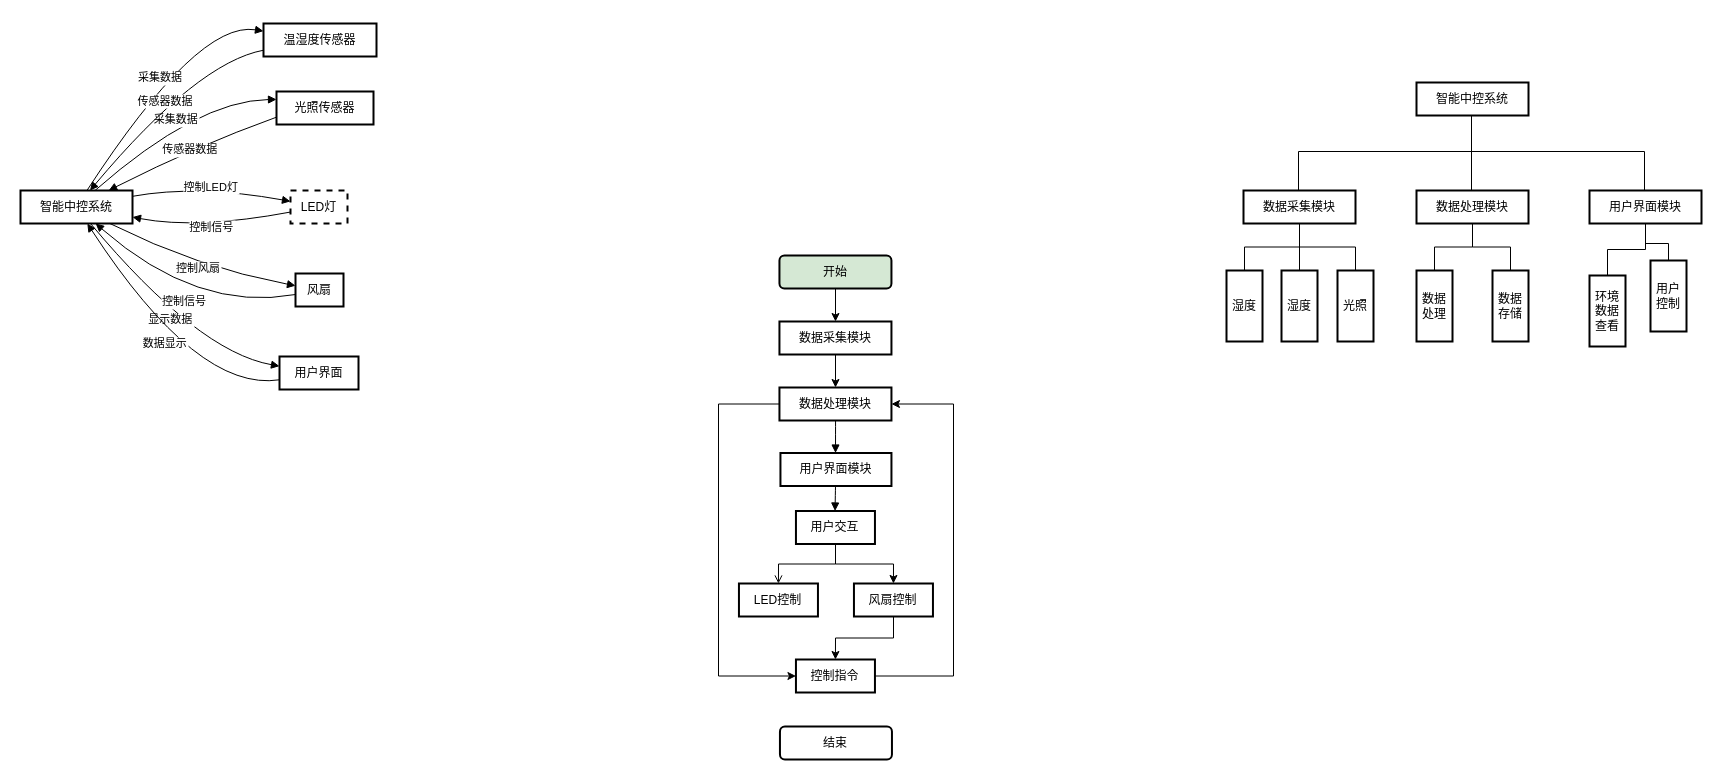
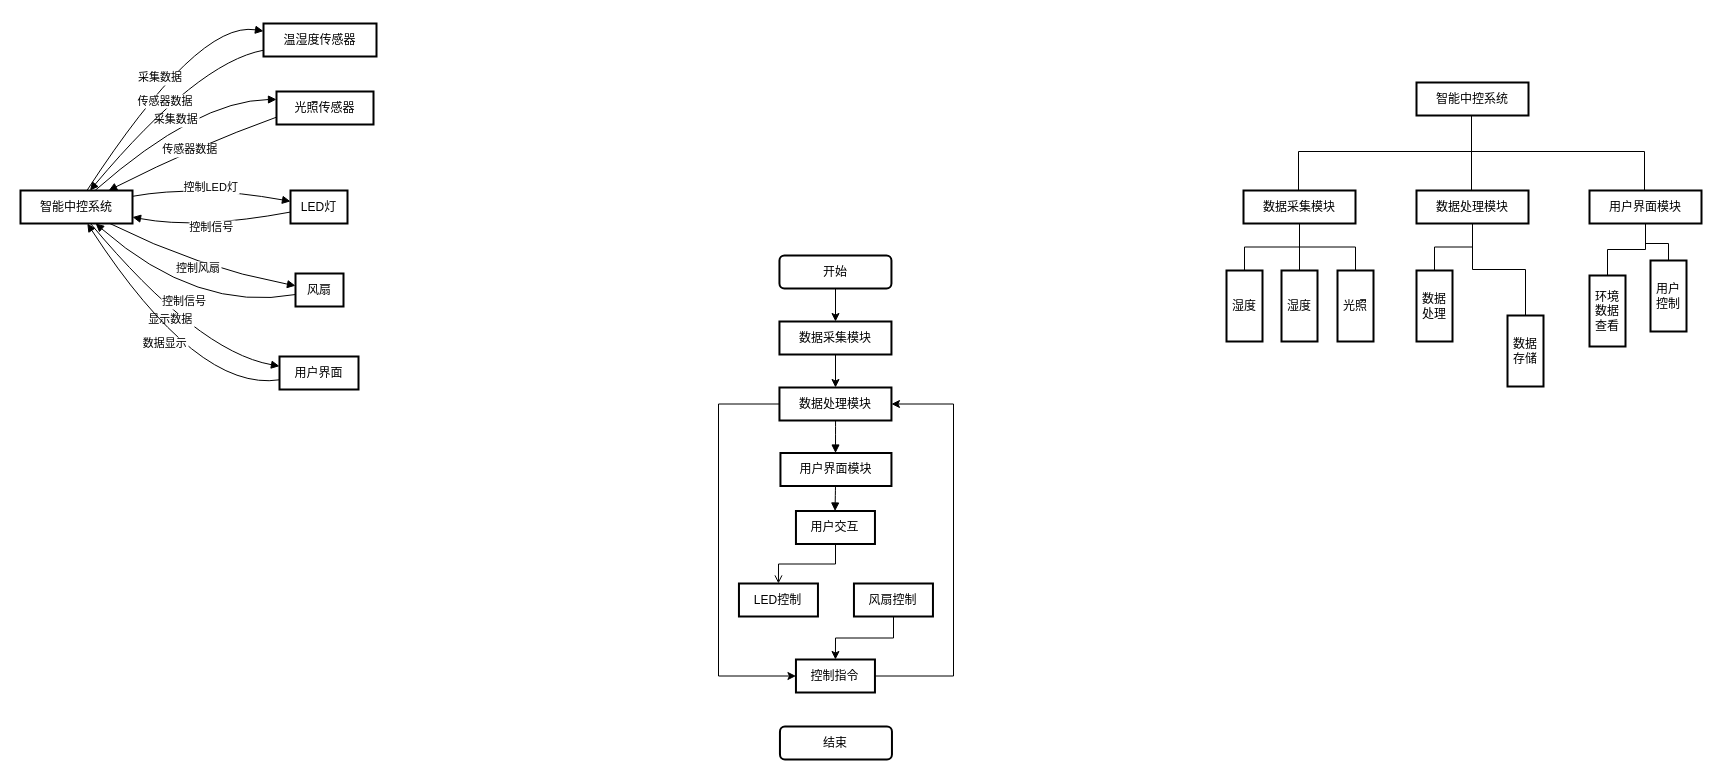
  <mxCell id="0" />
  <mxCell id="1" parent="0" />
  <mxCell id="2" value="智能中控系统" style="whiteSpace=wrap;strokeWidth=2;" parent="1" vertex="1"><mxGeometry x="20" y="190" width="112" height="33" as="geometry" /></mxCell>
  <mxCell id="3" value="温湿度传感器" style="whiteSpace=wrap;strokeWidth=2;" parent="1" vertex="1"><mxGeometry x="263" y="23" width="113" height="33" as="geometry" /></mxCell>
  <mxCell id="4" value="光照传感器" style="whiteSpace=wrap;strokeWidth=2;" parent="1" vertex="1"><mxGeometry x="276" y="91" width="97" height="33" as="geometry" /></mxCell>
- <mxCell id="5" value="LED灯" style="whiteSpace=wrap;strokeWidth=2;dashed=1;" parent="1" vertex="1"><mxGeometry x="290" y="190" width="57" height="33" as="geometry" /></mxCell>
+ <mxCell id="5" value="LED灯" style="whiteSpace=wrap;strokeWidth=2;" parent="1" vertex="1"><mxGeometry x="290" y="190" width="57" height="33" as="geometry" /></mxCell>
  <mxCell id="6" value="风扇" style="whiteSpace=wrap;strokeWidth=2;" parent="1" vertex="1"><mxGeometry x="295" y="273" width="48" height="33" as="geometry" /></mxCell>
  <mxCell id="7" value="用户界面" style="whiteSpace=wrap;strokeWidth=2;" parent="1" vertex="1"><mxGeometry x="279" y="356" width="79" height="33" as="geometry" /></mxCell>
  <mxCell id="8" value="采集数据" style="curved=1;startArrow=none;endArrow=block;exitX=0.596;exitY=-0.015;entryX=-0.004;entryY=0.228;rounded=0;" parent="1" source="2" target="3" edge="1"><mxGeometry relative="1" as="geometry"><Array as="points"><mxPoint x="197" y="20" /></Array></mxGeometry></mxCell>
  <mxCell id="9" value="采集数据" style="curved=1;startArrow=none;endArrow=block;exitX=0.67;exitY=-0.015;entryX=-0.004;entryY=0.238;rounded=0;" parent="1" source="2" target="4" edge="1"><mxGeometry relative="1" as="geometry"><Array as="points"><mxPoint x="197" y="100" /></Array></mxGeometry></mxCell>
  <mxCell id="10" value="控制LED灯" style="curved=1;startArrow=none;endArrow=block;exitX=0.998;exitY=0.177;entryX=0.003;entryY=0.33;rounded=0;" parent="1" source="2" target="5" edge="1"><mxGeometry relative="1" as="geometry"><Array as="points"><mxPoint x="197" y="184" /></Array></mxGeometry></mxCell>
  <mxCell id="11" value="控制风扇" style="curved=1;startArrow=none;endArrow=block;exitX=0.796;exitY=0.997;entryX=1.192e-7;entryY=0.369;rounded=0;" parent="1" source="2" target="6" edge="1"><mxGeometry relative="1" as="geometry"><Array as="points"><mxPoint x="197" y="267" /></Array></mxGeometry></mxCell>
  <mxCell id="12" value="显示数据" style="curved=1;startArrow=none;endArrow=block;exitX=0.624;exitY=0.997;entryX=0.005;entryY=0.294;rounded=0;" parent="1" source="2" target="7" edge="1"><mxGeometry relative="1" as="geometry"><Array as="points"><mxPoint x="197" y="351" /></Array></mxGeometry></mxCell>
  <mxCell id="13" value="传感器数据" style="curved=1;startArrow=none;endArrow=block;exitX=-0.004;exitY=0.812;entryX=0.624;entryY=-0.015;rounded=0;" parent="1" source="3" target="2" edge="1"><mxGeometry relative="1" as="geometry"><Array as="points"><mxPoint x="197" y="62" /></Array></mxGeometry></mxCell>
  <mxCell id="14" value="传感器数据" style="curved=1;startArrow=none;endArrow=block;exitX=-0.004;exitY=0.78;entryX=0.796;entryY=-0.015;rounded=0;" parent="1" source="4" target="2" edge="1"><mxGeometry relative="1" as="geometry"><Array as="points"><mxPoint x="197" y="145" /></Array></mxGeometry></mxCell>
  <mxCell id="15" value="数据显示" style="curved=1;startArrow=none;endArrow=block;exitX=0.005;exitY=0.704;entryX=0.596;entryY=0.997;rounded=0;" parent="1" source="7" target="2" edge="1"><mxGeometry relative="1" as="geometry"><Array as="points"><mxPoint x="197" y="392" /></Array></mxGeometry></mxCell>
  <mxCell id="16" value="控制信号" style="curved=1;startArrow=none;endArrow=block;exitX=0.003;exitY=0.652;entryX=0.998;entryY=0.805;rounded=0;" parent="1" source="5" target="2" edge="1"><mxGeometry relative="1" as="geometry"><Array as="points"><mxPoint x="197" y="229" /></Array></mxGeometry></mxCell>
  <mxCell id="17" value="控制信号" style="curved=1;startArrow=none;endArrow=block;exitX=1.192e-7;exitY=0.637;entryX=0.67;entryY=0.997;rounded=0;" parent="1" source="6" target="2" edge="1"><mxGeometry relative="1" as="geometry"><Array as="points"><mxPoint x="197" y="312" /></Array></mxGeometry></mxCell>
  <mxCell id="18" style="edgeStyle=orthogonalEdgeStyle;rounded=0;orthogonalLoop=1;jettySize=auto;html=1;endArrow=none;endFill=0;entryX=0.5;entryY=0;entryDx=0;entryDy=0;" parent="1" edge="1"><mxGeometry relative="1" as="geometry"><mxPoint x="1471" y="115" as="sourcePoint" /><mxPoint x="1298" y="190" as="targetPoint" /><Array as="points"><mxPoint x="1471" y="151" /><mxPoint x="1298" y="151" /></Array></mxGeometry></mxCell>
  <mxCell id="19" style="edgeStyle=orthogonalEdgeStyle;rounded=0;orthogonalLoop=1;jettySize=auto;html=1;endArrow=none;endFill=0;" parent="1" edge="1"><mxGeometry relative="1" as="geometry"><mxPoint x="1471" y="115" as="sourcePoint" /><mxPoint x="1471" y="190" as="targetPoint" /></mxGeometry></mxCell>
  <mxCell id="20" style="edgeStyle=orthogonalEdgeStyle;rounded=0;orthogonalLoop=1;jettySize=auto;html=1;endArrow=none;endFill=0;" parent="1" edge="1"><mxGeometry relative="1" as="geometry"><mxPoint x="1471" y="115" as="sourcePoint" /><mxPoint x="1644" y="190" as="targetPoint" /><Array as="points"><mxPoint x="1471" y="151" /><mxPoint x="1644" y="151" /></Array></mxGeometry></mxCell>
  <mxCell id="21" value="智能中控系统" style="whiteSpace=wrap;strokeWidth=2;" parent="1" vertex="1"><mxGeometry x="1416" y="82" width="112" height="33" as="geometry" /></mxCell>
  <mxCell id="22" value="" style="edgeStyle=orthogonalEdgeStyle;rounded=0;orthogonalLoop=1;jettySize=auto;html=1;" edge="1" parent="1" source="23" target="25"><mxGeometry relative="1" as="geometry" /></mxCell>
  <mxCell id="23" value="数据采集模块" style="whiteSpace=wrap;strokeWidth=2;" parent="1" vertex="1"><mxGeometry x="778.95" y="321" width="112" height="33" as="geometry" /></mxCell>
  <mxCell id="24" style="edgeStyle=orthogonalEdgeStyle;rounded=0;orthogonalLoop=1;jettySize=auto;html=1;entryX=0;entryY=0.5;entryDx=0;entryDy=0;" edge="1" parent="1" source="25" target="55"><mxGeometry relative="1" as="geometry"><Array as="points"><mxPoint x="717.95" y="404" /><mxPoint x="717.95" y="676" /></Array></mxGeometry></mxCell>
  <mxCell id="25" value="数据处理模块" style="whiteSpace=wrap;strokeWidth=2;" parent="1" vertex="1"><mxGeometry x="778.95" y="387" width="112" height="33" as="geometry" /></mxCell>
  <mxCell id="26" value="用户界面模块" style="whiteSpace=wrap;strokeWidth=2;" parent="1" vertex="1"><mxGeometry x="779.95" y="452.5" width="111" height="33" as="geometry" /></mxCell>
  <mxCell id="27" style="edgeStyle=orthogonalEdgeStyle;rounded=0;orthogonalLoop=1;jettySize=auto;html=1;entryX=1;entryY=0.5;entryDx=0;entryDy=0;exitX=1;exitY=0.5;exitDx=0;exitDy=0;" edge="1" parent="1" source="55" target="25"><mxGeometry relative="1" as="geometry"><Array as="points"><mxPoint x="952.95" y="676" /><mxPoint x="952.95" y="404" /></Array></mxGeometry></mxCell>
  <mxCell id="28" style="edgeStyle=orthogonalEdgeStyle;rounded=0;orthogonalLoop=1;jettySize=auto;html=1;entryX=0.5;entryY=0;entryDx=0;entryDy=0;endArrow=open;" edge="1" parent="1" source="30" target="52"><mxGeometry relative="1" as="geometry" /></mxCell>
- <mxCell id="29" style="edgeStyle=orthogonalEdgeStyle;rounded=0;orthogonalLoop=1;jettySize=auto;html=1;entryX=0.5;entryY=0;entryDx=0;entryDy=0;" edge="1" parent="1" source="30" target="54"><mxGeometry relative="1" as="geometry" /></mxCell>
  <mxCell id="30" value="用户交互" style="whiteSpace=wrap;strokeWidth=2;" parent="1" vertex="1"><mxGeometry x="795.45" y="510.5" width="79" height="33" as="geometry" /></mxCell>
  <mxCell id="31" value="" style="curved=1;startArrow=none;endArrow=block;exitX=0.501;exitY=1.006;entryX=0.496;entryY=-0.012;rounded=0;" parent="1" source="25" target="26" edge="1"><mxGeometry relative="1" as="geometry"><Array as="points" /></mxGeometry></mxCell>
  <mxCell id="32" value="" style="curved=1;startArrow=none;endArrow=block;exitX=0.496;exitY=1.0;entryX=0.495;entryY=0.012;rounded=0;" parent="1" source="26" target="30" edge="1"><mxGeometry relative="1" as="geometry"><Array as="points" /></mxGeometry></mxCell>
  <mxCell id="33" style="edgeStyle=orthogonalEdgeStyle;rounded=0;orthogonalLoop=1;jettySize=auto;html=1;entryX=0.5;entryY=0;entryDx=0;entryDy=0;endArrow=none;endFill=0;" parent="1" source="36" target="44" edge="1"><mxGeometry relative="1" as="geometry"><mxPoint x="1231" y="270" as="targetPoint" /></mxGeometry></mxCell>
  <mxCell id="34" style="edgeStyle=orthogonalEdgeStyle;rounded=0;orthogonalLoop=1;jettySize=auto;html=1;entryX=0.5;entryY=0;entryDx=0;entryDy=0;endArrow=none;endFill=0;" parent="1" source="36" target="43" edge="1"><mxGeometry relative="1" as="geometry" /></mxCell>
  <mxCell id="35" style="edgeStyle=orthogonalEdgeStyle;rounded=0;orthogonalLoop=1;jettySize=auto;html=1;endArrow=none;endFill=0;entryX=0.5;entryY=0;entryDx=0;entryDy=0;" parent="1" source="36" target="45" edge="1"><mxGeometry relative="1" as="geometry"><mxPoint x="1365" y="270" as="targetPoint" /></mxGeometry></mxCell>
  <mxCell id="36" value="数据采集模块" style="whiteSpace=wrap;strokeWidth=2;" parent="1" vertex="1"><mxGeometry x="1243" y="190" width="112" height="33" as="geometry" /></mxCell>
  <mxCell id="37" style="edgeStyle=orthogonalEdgeStyle;rounded=0;orthogonalLoop=1;jettySize=auto;html=1;entryX=0.5;entryY=0;entryDx=0;entryDy=0;endArrow=none;endFill=0;" parent="1" source="39" target="46" edge="1"><mxGeometry relative="1" as="geometry" /></mxCell>
  <mxCell id="38" style="edgeStyle=orthogonalEdgeStyle;rounded=0;orthogonalLoop=1;jettySize=auto;html=1;endArrow=none;endFill=0;" parent="1" source="39" target="47" edge="1"><mxGeometry relative="1" as="geometry" /></mxCell>
  <mxCell id="39" value="数据处理模块" style="whiteSpace=wrap;strokeWidth=2;" parent="1" vertex="1"><mxGeometry x="1416" y="190" width="112" height="33" as="geometry" /></mxCell>
  <mxCell id="40" style="edgeStyle=orthogonalEdgeStyle;rounded=0;orthogonalLoop=1;jettySize=auto;html=1;entryX=0.5;entryY=0;entryDx=0;entryDy=0;endArrow=none;endFill=0;" parent="1" source="42" target="48" edge="1"><mxGeometry relative="1" as="geometry" /></mxCell>
  <mxCell id="41" style="edgeStyle=orthogonalEdgeStyle;rounded=0;orthogonalLoop=1;jettySize=auto;html=1;entryX=0.5;entryY=0;entryDx=0;entryDy=0;endArrow=none;endFill=0;" parent="1" source="42" target="49" edge="1"><mxGeometry relative="1" as="geometry" /></mxCell>
  <mxCell id="42" value="用户界面模块" style="whiteSpace=wrap;strokeWidth=2;" parent="1" vertex="1"><mxGeometry x="1589" y="190" width="112" height="33" as="geometry" /></mxCell>
  <mxCell id="43" value="湿度" style="whiteSpace=wrap;strokeWidth=2;" parent="1" vertex="1"><mxGeometry x="1281" y="270" width="36" height="71" as="geometry" /></mxCell>
  <mxCell id="44" value="湿度" style="whiteSpace=wrap;strokeWidth=2;" parent="1" vertex="1"><mxGeometry x="1226" y="270" width="36" height="71" as="geometry" /></mxCell>
  <mxCell id="45" value="光照" style="whiteSpace=wrap;strokeWidth=2;" parent="1" vertex="1"><mxGeometry x="1337" y="270" width="36" height="71" as="geometry" /></mxCell>
  <mxCell id="46" value="数据处理" style="whiteSpace=wrap;strokeWidth=2;" parent="1" vertex="1"><mxGeometry x="1416" y="270" width="36" height="71" as="geometry" /></mxCell>
- <mxCell id="47" value="数据存储" style="whiteSpace=wrap;strokeWidth=2;" parent="1" vertex="1"><mxGeometry x="1492" y="270" width="36" height="71" as="geometry" /></mxCell>
+ <mxCell id="47" value="数据存储" style="whiteSpace=wrap;strokeWidth=2;" parent="1" vertex="1"><mxGeometry x="1507" y="315" width="36" height="71" as="geometry" /></mxCell>
  <mxCell id="48" value="环境数据查看" style="whiteSpace=wrap;strokeWidth=2;" parent="1" vertex="1"><mxGeometry x="1589" y="275" width="36" height="71" as="geometry" /></mxCell>
  <mxCell id="49" value="用户控制" style="whiteSpace=wrap;strokeWidth=2;" parent="1" vertex="1"><mxGeometry x="1650" y="260" width="36" height="71" as="geometry" /></mxCell>
  <mxCell id="50" value="" style="edgeStyle=orthogonalEdgeStyle;rounded=0;orthogonalLoop=1;jettySize=auto;html=1;" parent="1" source="51" target="23" edge="1"><mxGeometry relative="1" as="geometry" /></mxCell>
- <mxCell id="51" value="开始" style="whiteSpace=wrap;strokeWidth=2;rounded=1;fillColor=#d5e8d4;" parent="1" vertex="1"><mxGeometry x="778.95" y="255" width="112" height="33" as="geometry" /></mxCell>
+ <mxCell id="51" value="开始" style="whiteSpace=wrap;strokeWidth=2;rounded=1;" parent="1" vertex="1"><mxGeometry x="778.95" y="255" width="112" height="33" as="geometry" /></mxCell>
  <mxCell id="52" value="LED控制" style="whiteSpace=wrap;strokeWidth=2;" vertex="1" parent="1"><mxGeometry x="738.45" y="583" width="79" height="33" as="geometry" /></mxCell>
  <mxCell id="53" style="edgeStyle=orthogonalEdgeStyle;rounded=0;orthogonalLoop=1;jettySize=auto;html=1;entryX=0.5;entryY=0;entryDx=0;entryDy=0;" edge="1" parent="1" source="54" target="55"><mxGeometry relative="1" as="geometry" /></mxCell>
  <mxCell id="54" value="风扇控制" style="whiteSpace=wrap;strokeWidth=2;" vertex="1" parent="1"><mxGeometry x="853.45" y="583" width="79" height="33" as="geometry" /></mxCell>
  <mxCell id="55" value="控制指令" style="whiteSpace=wrap;strokeWidth=2;" vertex="1" parent="1"><mxGeometry x="795.45" y="659" width="79" height="33" as="geometry" /></mxCell>
  <mxCell id="56" value="结束" style="whiteSpace=wrap;strokeWidth=2;rounded=1;" vertex="1" parent="1"><mxGeometry x="779.45" y="726" width="112" height="33" as="geometry" /></mxCell>
